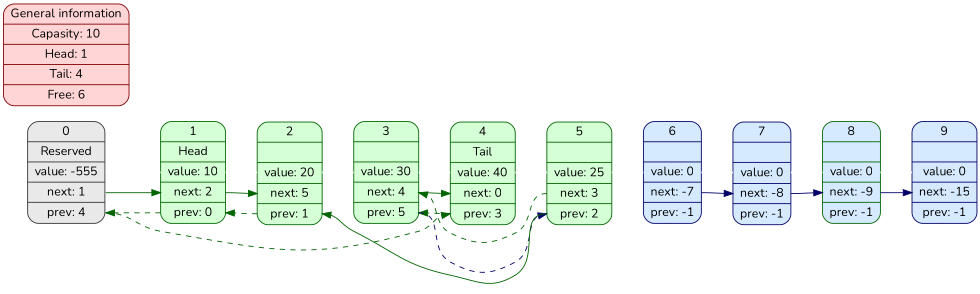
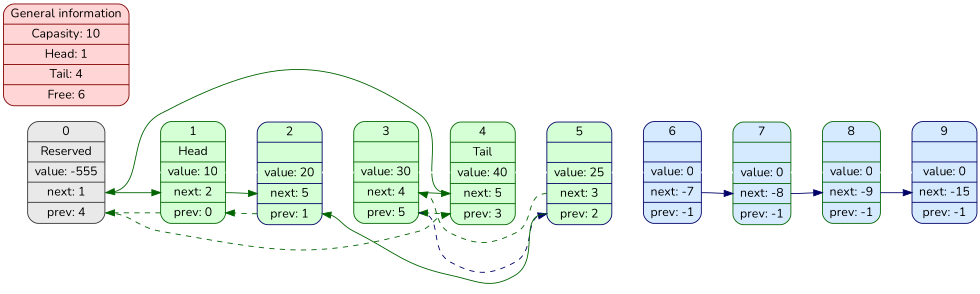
  digraph {
    fontname=Nunito
    rankdir=LR
    node [color="#006400" fillcolor="#D5FFD5" fontname=Nunito shape=Mrecord style=filled]
    edge [color="#006400" fontname=Nunito style=bold]
    n1 [color="#333333" fillcolor="#E9E9E9" label="0 | Reserved | <d0> value: -555 | <n0> next: 1 | <p0> prev: 4"]
    n2 [label="1 | Head | <d1> value: 10 | <n1> next: 2 | <p1> prev: 0"]
-   n3 [label="4 | Tail | <d4> value: 40 | <n4> next: 0 | <p4> prev: 3"]
-   n4 [label="2 | | <d2> value: 20 | <n2> next: 5 | <p2> prev: 1"]
+   n3 [label="4 | Tail | <d4> value: 40 | <n4> next: 5 | <p4> prev: 3"]
+   n4 [color="#000066" label="2 | | <d2> value: 20 | <n2> next: 5 | <p2> prev: 1"]
    n5 [label="3 | | <d3> value: 30 | <n3> next: 4 | <p3> prev: 5"]
-   n6 [label="5 | | <d5> value: 25 | <n5> next: 3 | <p5> prev: 2"]
+   n6 [color="#000066" label="5 | | <d5> value: 25 | <n5> next: 3 | <p5> prev: 2"]
    n7 [color="#000066" fillcolor="#D5EAFF" label="6 | | <d6> value: 0 | <n6> next: -7 | <p6> prev: -1"]
-   n8 [color="#000066" fillcolor="#D5EAFF" label="7 | | <d7> value: 0 | <n7> next: -8 | <p7> prev: -1"]
+   n8 [fillcolor="#D5EAFF" label="7 | | <d7> value: 0 | <n7> next: -8 | <p7> prev: -1"]
    n9 [fillcolor="#D5EAFF" label="8 | | <d8> value: 0 | <n8> next: -9 | <p8> prev: -1"]
    n10 [color="#000066" fillcolor="#D5EAFF" label="9 | | <d9> value: 0 | <n9> next: -15 | <p9> prev: -1"]
    n11 [color="#800000" fillcolor="#FFD5D5" label="General information |      Capasity: 10 | Head: 1 | Tail: 4 | Free: 6"]
    n1 -> n2 [arrowhead=none color="#FFFFFF" headport=d1 tailport=d0 weight=100000]
    n1 -> n2 [headport=n1 tailport=n0 style=""]
    n1 -> n3 [headport=p4 style=dashed tailport=p0]
    n2 -> n1 [headport=p0 style=dashed tailport=p1]
    n2 -> n4 [arrowhead=none color="#FFFFFF" headport=d2 tailport=d1 weight=100000]
    n2 -> n4 [headport=n2 tailport=n1 style=""]
+   n3 -> n1 [headport=n0 tailport=n4 style=""]
    n3 -> n5 [headport=p3 style=dashed tailport=p4]
    n3 -> n6 [arrowhead=none color="#FFFFFF" headport=d5 tailport=d4 weight=100000]
    n4 -> n2 [headport=p1 style=dashed tailport=p2]
    n4 -> n5 [arrowhead=none color="#FFFFFF" headport=d3 tailport=d2 weight=100000]
    n5 -> n3 [arrowhead=none color="#FFFFFF" headport=d4 tailport=d3 weight=100000]
    n5 -> n3 [headport=n4 tailport=n3 style=""]
    n5 -> n6 [color="#000066" headport=p5 style=dashed tailport=p3]
    n6 -> n4 [headport=p2 style=solid tailport=p5]
    n6 -> n5 [headport=n3 style=dashed tailport=n5]
    n6 -> n7 [arrowhead=none color="#FFFFFF" headport=d6 tailport=d5 weight=100000]
    n7 -> n8 [arrowhead=none color="#FFFFFF" headport=d7 tailport=d6 weight=100000]
    n7 -> n8 [color="#000066" headport=n7 tailport=n6 style=""]
    n8 -> n9 [arrowhead=none color="#FFFFFF" headport=d8 tailport=d7 weight=100000]
    n8 -> n9 [color="#000066" headport=n8 tailport=n7 style=""]
    n9 -> n10 [arrowhead=none color="#FFFFFF" headport=d9 tailport=d8 weight=100000]
    n9 -> n10 [color="#000066" headport=n9 tailport=n8 style=""]
  }
